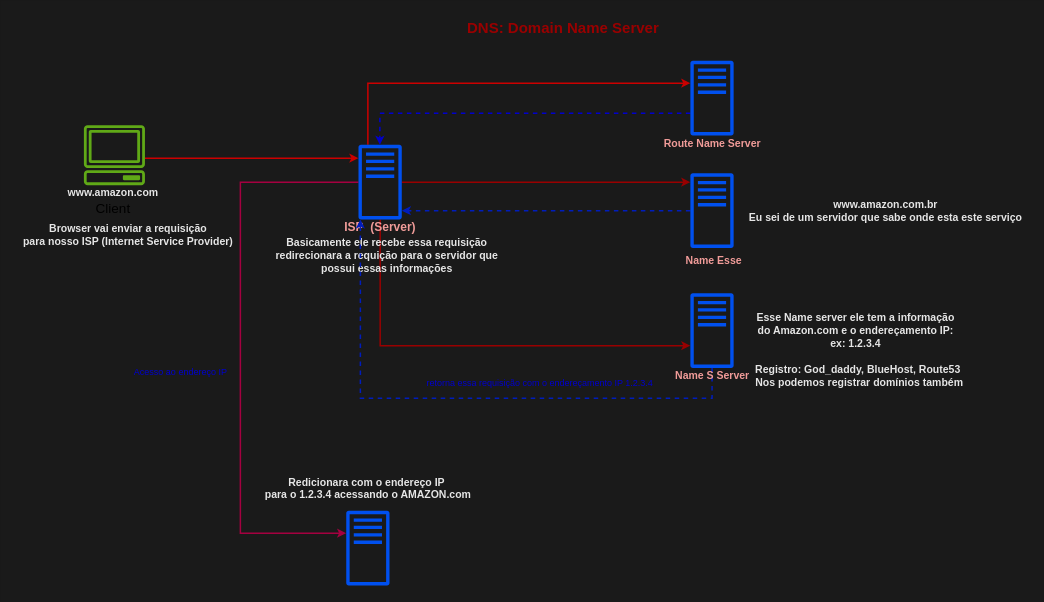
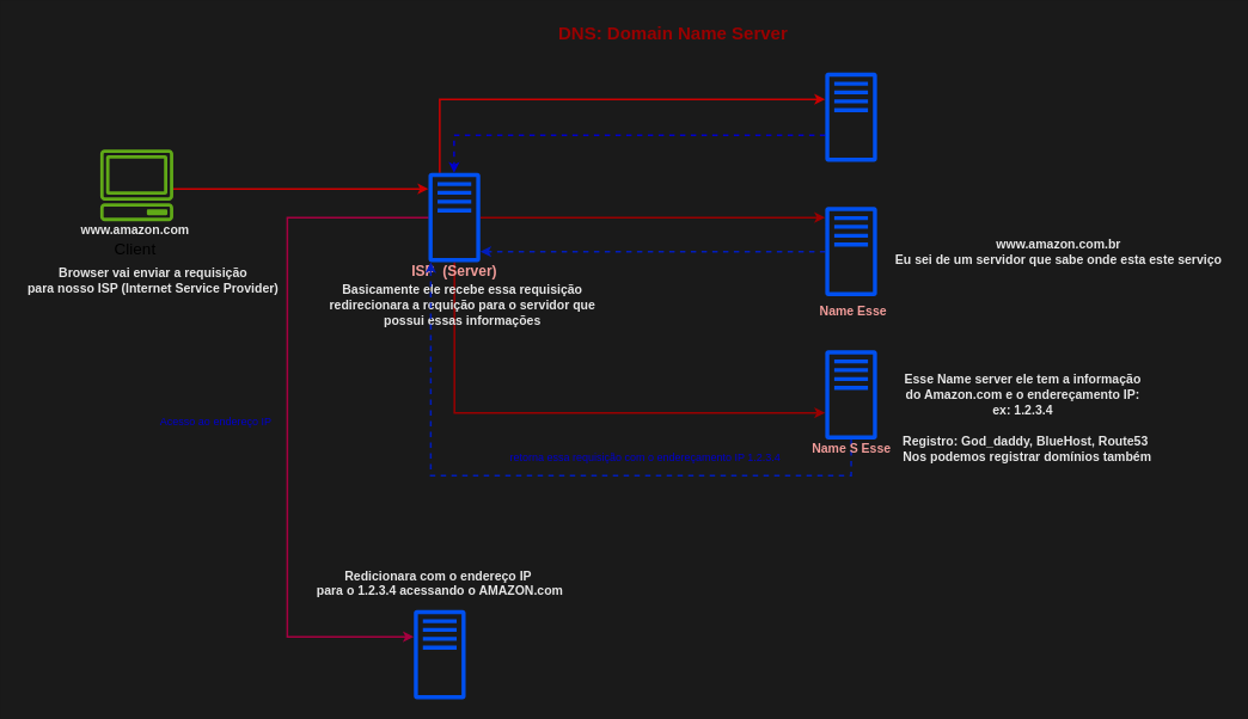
  <mxCell id="0" />
  <mxCell id="1" parent="0" />
  <mxCell id="2" value="DNS: Domain Name Server" style="text;html=1;align=center;verticalAlign=middle;resizable=0;points=[];autosize=1;strokeColor=none;fillColor=none;fontSize=20;fontColor=#990000;fontStyle=1" vertex="1" parent="1"><mxGeometry x="615" y="20" width="270" height="30" as="geometry" /></mxCell>
  <mxCell id="3" style="edgeStyle=orthogonalEdgeStyle;rounded=0;orthogonalLoop=1;jettySize=auto;html=1;fontSize=14;fontColor=#E6E6E6;strokeColor=#CC0000;strokeWidth=2;fillColor=#FFB570;gradientColor=none;" edge="1" parent="1" source="4" target="12"><mxGeometry relative="1" as="geometry"><mxPoint x="390" y="170" as="targetPoint" /><Array as="points"><mxPoint x="350" y="210" /><mxPoint x="350" y="210" /></Array></mxGeometry></mxCell>
  <mxCell id="4" value="" style="sketch=0;outlineConnect=0;fontColor=#ffffff;fillColor=#60a917;strokeColor=#2D7600;dashed=0;verticalLabelPosition=bottom;verticalAlign=top;align=center;html=1;fontSize=12;fontStyle=0;aspect=fixed;pointerEvents=1;shape=mxgraph.aws4.client;strokeWidth=1;" vertex="1" parent="1"><mxGeometry x="111" y="166" width="82.11" height="80" as="geometry" /></mxCell>
  <mxCell id="5" value="Client" style="text;html=1;align=center;verticalAlign=middle;resizable=0;points=[];autosize=1;strokeColor=none;fillColor=none;fontSize=18;" vertex="1" parent="1"><mxGeometry x="120" y="262" width="60" height="30" as="geometry" /></mxCell>
  <mxCell id="6" value="&lt;font color=&quot;#e6e6e6&quot; style=&quot;font-size: 14px&quot;&gt;Browser vai enviar a requisição&lt;br style=&quot;font-size: 14px&quot;&gt;para nosso ISP (Internet Service Provider)&lt;br style=&quot;font-size: 14px&quot;&gt;&lt;/font&gt;" style="text;html=1;align=center;verticalAlign=middle;resizable=0;points=[];autosize=1;strokeColor=none;fillColor=none;fontSize=14;fontColor=#990000;fontStyle=1" vertex="1" parent="1"><mxGeometry x="20" y="292" width="300" height="40" as="geometry" /></mxCell>
  <mxCell id="7" value="&lt;b&gt;www.amazon.com&lt;/b&gt;" style="text;html=1;align=center;verticalAlign=middle;resizable=0;points=[];autosize=1;strokeColor=none;fillColor=none;fontSize=14;fontColor=#E6E6E6;" vertex="1" parent="1"><mxGeometry x="80" y="246" width="140" height="20" as="geometry" /></mxCell>
  <mxCell id="8" style="edgeStyle=orthogonalEdgeStyle;rounded=0;orthogonalLoop=1;jettySize=auto;html=1;fontSize=14;fontColor=#F19C99;strokeColor=#CC0000;strokeWidth=2;fillColor=#FFB570;gradientColor=none;" edge="1" parent="1" source="12" target="16"><mxGeometry relative="1" as="geometry"><Array as="points"><mxPoint x="490" y="110" /></Array></mxGeometry></mxCell>
  <mxCell id="9" style="edgeStyle=orthogonalEdgeStyle;rounded=0;orthogonalLoop=1;jettySize=auto;html=1;fontSize=12;fontColor=#0000CC;strokeColor=#990000;strokeWidth=2;fillColor=#FFB570;gradientColor=none;elbow=vertical;" edge="1" parent="1" source="12" target="19"><mxGeometry relative="1" as="geometry"><Array as="points"><mxPoint x="830" y="242" /><mxPoint x="830" y="242" /></Array></mxGeometry></mxCell>
  <mxCell id="10" style="edgeStyle=orthogonalEdgeStyle;rounded=0;orthogonalLoop=1;jettySize=auto;html=1;fontSize=12;fontColor=#0000CC;strokeColor=#990000;strokeWidth=2;fillColor=#FFB570;gradientColor=none;elbow=vertical;" edge="1" parent="1" source="12" target="23"><mxGeometry relative="1" as="geometry"><mxPoint x="500" y="590" as="targetPoint" /><Array as="points"><mxPoint x="506" y="460" /></Array></mxGeometry></mxCell>
  <mxCell id="11" style="edgeStyle=orthogonalEdgeStyle;rounded=0;orthogonalLoop=1;jettySize=auto;html=1;fontSize=12;fontColor=#0000CC;strokeColor=#A50040;strokeWidth=2;fillColor=#d80073;elbow=vertical;" edge="1" parent="1" source="12" target="28"><mxGeometry relative="1" as="geometry"><mxPoint x="350" y="710" as="targetPoint" /><Array as="points"><mxPoint x="320" y="242" /><mxPoint x="320" y="710" /></Array></mxGeometry></mxCell>
  <mxCell id="12" value="" style="sketch=0;outlineConnect=0;fontColor=#ffffff;fillColor=#0050ef;strokeColor=#001DBC;dashed=0;verticalLabelPosition=bottom;verticalAlign=top;align=center;html=1;fontSize=12;fontStyle=0;aspect=fixed;pointerEvents=1;shape=mxgraph.aws4.traditional_server;" vertex="1" parent="1"><mxGeometry x="477.5" y="192" width="57.69" height="100" as="geometry" /></mxCell>
  <mxCell id="13" value="ISP&amp;nbsp; (Server)" style="text;html=1;align=center;verticalAlign=middle;resizable=0;points=[];autosize=1;strokeColor=none;fillColor=none;fontSize=16;fontColor=#F19C99;fontStyle=1" vertex="1" parent="1"><mxGeometry x="441.34" y="292" width="130" height="20" as="geometry" /></mxCell>
  <mxCell id="14" value="&lt;font color=&quot;#e6e6e6&quot; style=&quot;font-size: 14px&quot;&gt;Basicamente ele recebe essa requisição&lt;br&gt;redirecionara a requição para o servidor que&lt;br&gt;possui essas informações&lt;br style=&quot;font-size: 14px&quot;&gt;&lt;/font&gt;" style="text;html=1;align=center;verticalAlign=middle;resizable=0;points=[];autosize=1;strokeColor=none;fillColor=none;fontSize=14;fontColor=#990000;fontStyle=1" vertex="1" parent="1"><mxGeometry x="360" y="310" width="310" height="60" as="geometry" /></mxCell>
  <mxCell id="15" style="rounded=0;orthogonalLoop=1;jettySize=auto;html=1;fontSize=12;fontColor=#0000CC;strokeColor=#0000CC;strokeWidth=2;fillColor=#FFB570;gradientColor=none;elbow=vertical;edgeStyle=orthogonalEdgeStyle;dashed=1;" edge="1" parent="1" source="16" target="12"><mxGeometry relative="1" as="geometry"><mxPoint x="600" y="260" as="targetPoint" /><Array as="points"><mxPoint x="506" y="150" /></Array></mxGeometry></mxCell>
  <mxCell id="16" value="" style="sketch=0;outlineConnect=0;fontColor=#ffffff;fillColor=#0050ef;strokeColor=#001DBC;dashed=0;verticalLabelPosition=bottom;verticalAlign=top;align=center;html=1;fontSize=12;fontStyle=0;aspect=fixed;pointerEvents=1;shape=mxgraph.aws4.traditional_server;" vertex="1" parent="1"><mxGeometry x="920" y="80" width="57.69" height="100" as="geometry" /></mxCell>
- <mxCell id="17" value="Route Name Server" style="text;html=1;align=center;verticalAlign=middle;resizable=0;points=[];autosize=1;strokeColor=none;fillColor=none;fontSize=14;fontColor=#F19C99;fontStyle=1" vertex="1" parent="1"><mxGeometry x="878.84" y="180" width="140" height="20" as="geometry" /></mxCell>
  <mxCell id="18" style="edgeStyle=orthogonalEdgeStyle;rounded=0;orthogonalLoop=1;jettySize=auto;html=1;fontSize=12;fontColor=#0000CC;strokeColor=#001DBC;strokeWidth=2;fillColor=#0050ef;elbow=vertical;dashed=1;" edge="1" parent="1" source="19" target="12"><mxGeometry relative="1" as="geometry"><Array as="points"><mxPoint x="640" y="280" /><mxPoint x="640" y="280" /></Array></mxGeometry></mxCell>
  <mxCell id="19" value="" style="sketch=0;outlineConnect=0;fontColor=#ffffff;fillColor=#0050ef;strokeColor=#001DBC;dashed=0;verticalLabelPosition=bottom;verticalAlign=top;align=center;html=1;fontSize=12;fontStyle=0;aspect=fixed;pointerEvents=1;shape=mxgraph.aws4.traditional_server;" vertex="1" parent="1"><mxGeometry x="920" y="230" width="57.69" height="100" as="geometry" /></mxCell>
  <mxCell id="20" value="&lt;font color=&quot;#e6e6e6&quot; style=&quot;font-size: 14px&quot;&gt;www.amazon.com.br&lt;br&gt;Eu sei de um servidor que sabe onde esta este serviço&lt;br style=&quot;font-size: 14px&quot;&gt;&lt;/font&gt;" style="text;html=1;align=center;verticalAlign=middle;resizable=0;points=[];autosize=1;strokeColor=none;fillColor=none;fontSize=14;fontColor=#990000;fontStyle=1" vertex="1" parent="1"><mxGeometry x="990" y="260" width="380" height="40" as="geometry" /></mxCell>
  <mxCell id="21" value="&amp;nbsp;Name Esse" style="text;html=1;align=center;verticalAlign=middle;resizable=0;points=[];autosize=1;strokeColor=none;fillColor=none;fontSize=14;fontColor=#F19C99;fontStyle=1" vertex="1" parent="1"><mxGeometry x="893.84" y="336" width="110" height="20" as="geometry" /></mxCell>
  <mxCell id="22" style="edgeStyle=orthogonalEdgeStyle;rounded=0;orthogonalLoop=1;jettySize=auto;html=1;fontSize=12;fontColor=#0000CC;strokeColor=#001DBC;strokeWidth=2;fillColor=#0050ef;elbow=vertical;dashed=1;" edge="1" parent="1" source="23" target="12"><mxGeometry relative="1" as="geometry"><Array as="points"><mxPoint x="949" y="530" /><mxPoint x="480" y="530" /></Array></mxGeometry></mxCell>
  <mxCell id="23" value="" style="sketch=0;outlineConnect=0;fontColor=#ffffff;fillColor=#0050ef;strokeColor=#001DBC;dashed=0;verticalLabelPosition=bottom;verticalAlign=top;align=center;html=1;fontSize=12;fontStyle=0;aspect=fixed;pointerEvents=1;shape=mxgraph.aws4.traditional_server;" vertex="1" parent="1"><mxGeometry x="920" y="390" width="57.69" height="100" as="geometry" /></mxCell>
- <mxCell id="24" value="Name S Server" style="text;html=1;align=center;verticalAlign=middle;resizable=0;points=[];autosize=1;strokeColor=none;fillColor=none;fontSize=14;fontColor=#F19C99;fontStyle=1" vertex="1" parent="1"><mxGeometry x="893.84" y="490" width="110" height="20" as="geometry" /></mxCell>
+ <mxCell id="24" value="Name S Esse" style="text;html=1;align=center;verticalAlign=middle;resizable=0;points=[];autosize=1;strokeColor=none;fillColor=none;fontSize=14;fontColor=#F19C99;fontStyle=1" vertex="1" parent="1"><mxGeometry x="893.84" y="490" width="110" height="20" as="geometry" /></mxCell>
  <mxCell id="25" value="&lt;font color=&quot;#e6e6e6&quot; style=&quot;font-size: 14px&quot;&gt;Esse Name server ele tem a informação&lt;br&gt;do Amazon.com e o endereçamento IP:&lt;br&gt;ex: 1.2.3.4&lt;br style=&quot;font-size: 14px&quot;&gt;&lt;/font&gt;" style="text;html=1;align=center;verticalAlign=middle;resizable=0;points=[];autosize=1;strokeColor=none;fillColor=none;fontSize=14;fontColor=#990000;fontStyle=1" vertex="1" parent="1"><mxGeometry x="1000" y="410" width="280" height="60" as="geometry" /></mxCell>
  <mxCell id="26" value="retorna essa requisição com o endereçamento IP 1.2.3.4" style="text;html=1;align=center;verticalAlign=middle;resizable=0;points=[];autosize=1;strokeColor=none;fillColor=none;fontSize=12;fontColor=#0000CC;" vertex="1" parent="1"><mxGeometry x="558.84" y="500" width="320" height="20" as="geometry" /></mxCell>
  <mxCell id="27" value="&lt;font color=&quot;#e6e6e6&quot; style=&quot;font-size: 14px&quot;&gt;Redicionara com o endereço IP&amp;nbsp;&lt;br&gt;para o 1.2.3.4 acessando o AMAZON.com&lt;br style=&quot;font-size: 14px&quot;&gt;&lt;/font&gt;" style="text;html=1;align=center;verticalAlign=middle;resizable=0;points=[];autosize=1;strokeColor=none;fillColor=none;fontSize=14;fontColor=#990000;fontStyle=1" vertex="1" parent="1"><mxGeometry x="345" y="630" width="290" height="40" as="geometry" /></mxCell>
  <mxCell id="28" value="" style="sketch=0;outlineConnect=0;fontColor=#ffffff;fillColor=#0050ef;strokeColor=#001DBC;dashed=0;verticalLabelPosition=bottom;verticalAlign=top;align=center;html=1;fontSize=12;fontStyle=0;aspect=fixed;pointerEvents=1;shape=mxgraph.aws4.traditional_server;" vertex="1" parent="1"><mxGeometry x="461.16" y="680" width="57.69" height="100" as="geometry" /></mxCell>
- <mxCell id="29" value="Acesso ao endereço IP" style="text;html=1;align=center;verticalAlign=middle;resizable=0;points=[];autosize=1;strokeColor=none;fillColor=none;fontSize=12;fontColor=#0000CC;" vertex="1" parent="1"><mxGeometry x="170" y="485" width="140" height="20" as="geometry" /></mxCell>
+ <mxCell id="29" value="Acesso ao endereço IP" style="text;html=1;align=center;verticalAlign=middle;resizable=0;points=[];autosize=1;strokeColor=none;fillColor=none;fontSize=12;fontColor=#0000CC;" vertex="1" parent="1"><mxGeometry x="170" y="460" width="140" height="20" as="geometry" /></mxCell>
  <mxCell id="30" value="&lt;font color=&quot;#e6e6e6&quot;&gt;Registro: God_daddy, BlueHost, Route53&amp;nbsp;&lt;br&gt;Nos podemos registrar domínios&amp;nbsp;também&lt;br style=&quot;font-size: 14px&quot;&gt;&lt;/font&gt;" style="text;html=1;align=center;verticalAlign=middle;resizable=0;points=[];autosize=1;strokeColor=none;fillColor=none;fontSize=14;fontColor=#990000;fontStyle=1" vertex="1" parent="1"><mxGeometry x="1000" y="480" width="290" height="40" as="geometry" /></mxCell>
